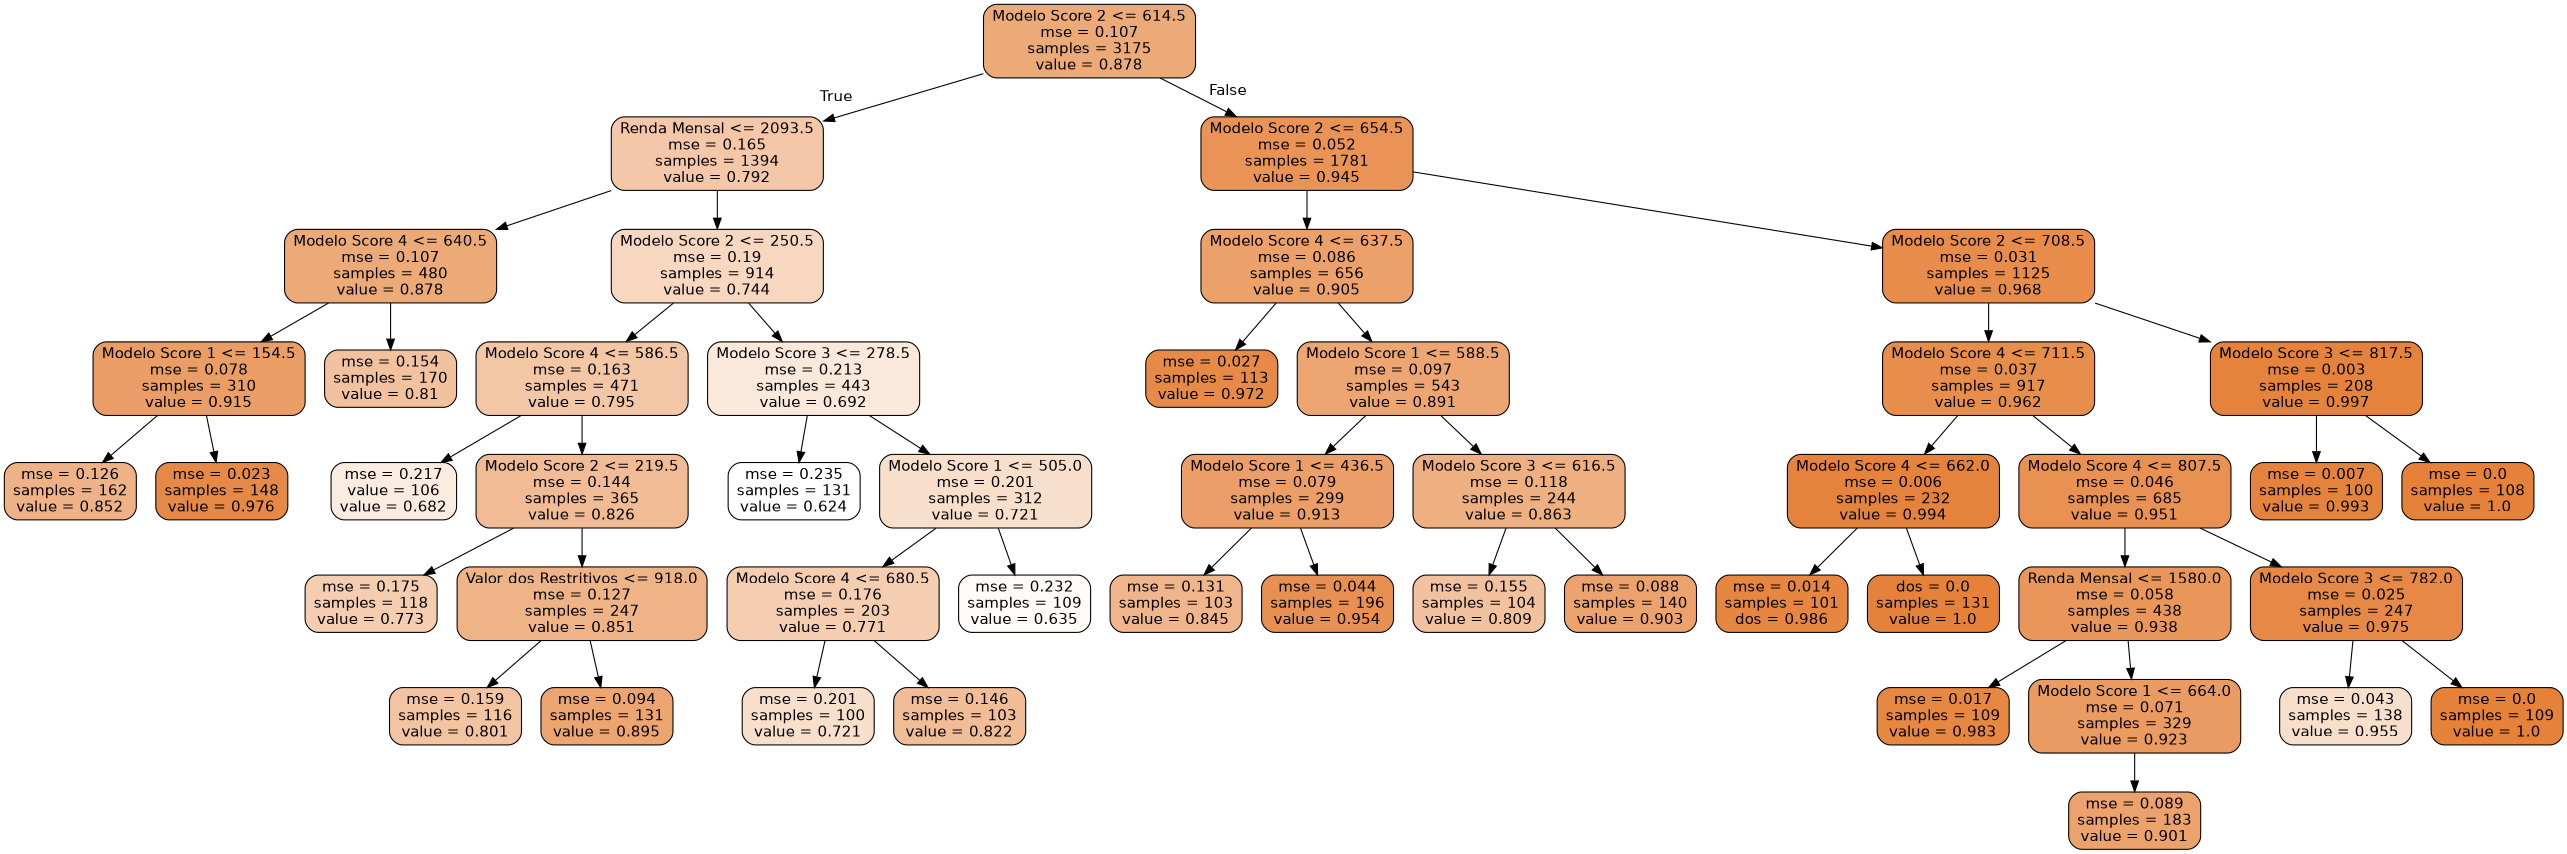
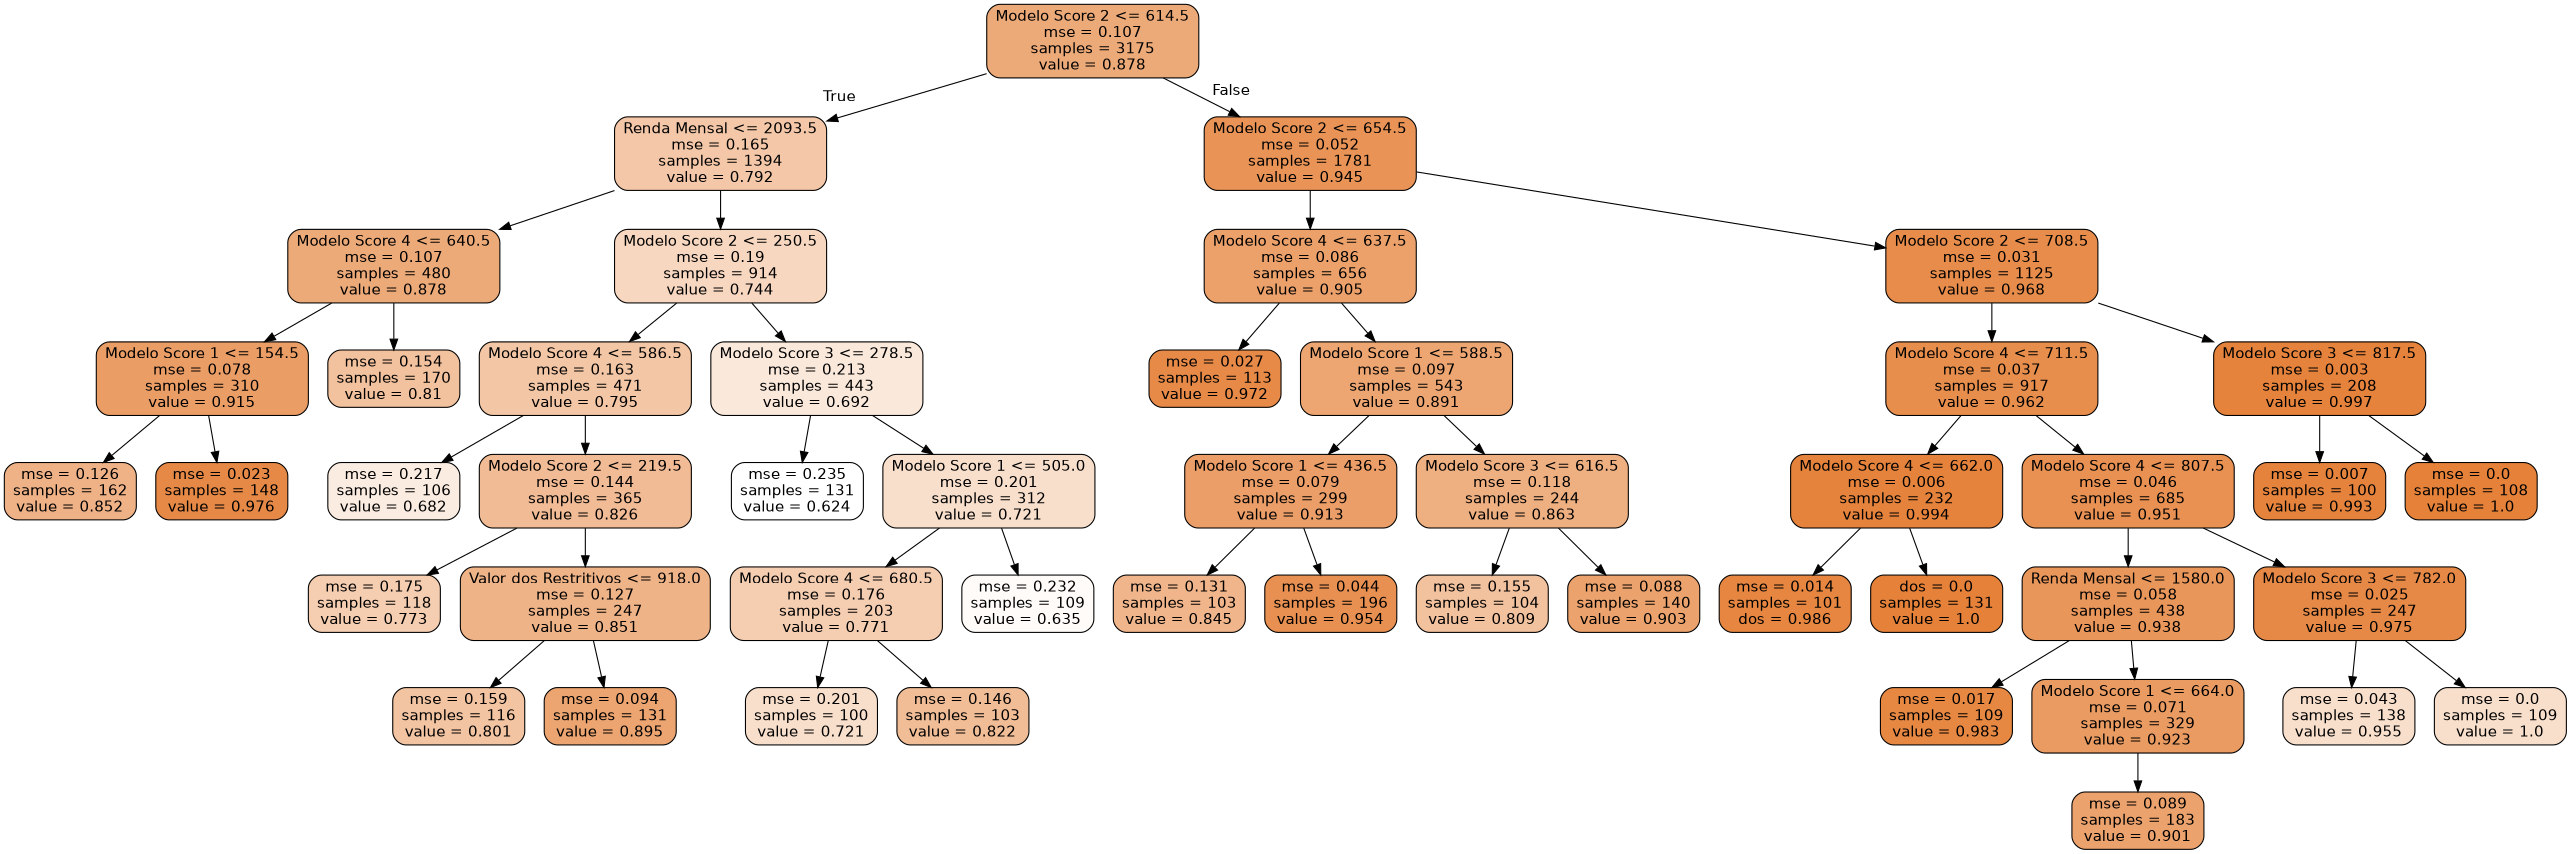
  digraph {
    node [color=black fillcolor="#f8dfcc" fontname=helvetica shape=box style="filled, rounded"]
    edge [fontname=helvetica]
    n1 [fillcolor="#edaa79" label="Modelo Score 2 <= 614.5\nmse = 0.107\nsamples = 3175\nvalue = 0.878"]
    n2 [fillcolor="#f3c7a7" label="Renda Mensal <= 2093.5\nmse = 0.165\nsamples = 1394\nvalue = 0.792"]
    n3 [fillcolor="#e99456" label="Modelo Score 2 <= 654.5\nmse = 0.052\nsamples = 1781\nvalue = 0.945"]
    n4 [fillcolor="#edaa79" label="Modelo Score 4 <= 640.5\nmse = 0.107\nsamples = 480\nvalue = 0.878"]
    n5 [fillcolor="#f7d7c0" label="Modelo Score 2 <= 250.5\nmse = 0.19\nsamples = 914\nvalue = 0.744"]
    n6 [fillcolor="#eca16b" label="Modelo Score 4 <= 637.5\nmse = 0.086\nsamples = 656\nvalue = 0.905"]
    n7 [fillcolor="#e78c4a" label="Modelo Score 2 <= 708.5\nmse = 0.031\nsamples = 1125\nvalue = 0.968"]
    n8 [fillcolor="#eb9d66" label="Modelo Score 1 <= 154.5\nmse = 0.078\nsamples = 310\nvalue = 0.915"]
    n9 [fillcolor="#f2c19d" label="mse = 0.154\nsamples = 170\nvalue = 0.81"]
    n10 [fillcolor="#f3c6a5" label="Modelo Score 4 <= 586.5\nmse = 0.163\nsamples = 471\nvalue = 0.795"]
    n11 [fillcolor="#fae8db" label="Modelo Score 3 <= 278.5\nmse = 0.213\nsamples = 443\nvalue = 0.692"]
    n12 [fillcolor="#efb287" label="mse = 0.126\nsamples = 162\nvalue = 0.852"]
    n13 [fillcolor="#e78946" label="mse = 0.023\nsamples = 148\nvalue = 0.976"]
-   n14 [fillcolor="#fbece1" label="mse = 0.217\nvalue = 106\nvalue = 0.682"]
+   n14 [fillcolor="#fbece1" label="mse = 0.217\nsamples = 106\nvalue = 0.682"]
    n15 [fillcolor="#f1bb95" label="Modelo Score 2 <= 219.5\nmse = 0.144\nsamples = 365\nvalue = 0.826"]
    n16 [fillcolor="#ffffff" label="mse = 0.235\nsamples = 131\nvalue = 0.624"]
    n17 [label="Modelo Score 1 <= 505.0\nmse = 0.201\nsamples = 312\nvalue = 0.721"]
    n18 [fillcolor="#f5cdb0" label="mse = 0.175\nsamples = 118\nvalue = 0.773"]
    n19 [fillcolor="#efb388" label="Valor dos Restritivos <= 918.0\nmse = 0.127\nsamples = 247\nvalue = 0.851"]
    n20 [fillcolor="#f3c4a2" label="mse = 0.159\nsamples = 116\nvalue = 0.801"]
    n21 [fillcolor="#eca470" label="mse = 0.094\nsamples = 131\nvalue = 0.895"]
    n22 [fillcolor="#f5ceb2" label="Modelo Score 4 <= 680.5\nmse = 0.176\nsamples = 203\nvalue = 0.771"]
    n23 [fillcolor="#fefbf9" label="mse = 0.232\nsamples = 109\nvalue = 0.635"]
    n24 [label="mse = 0.201\nsamples = 100\nvalue = 0.721"]
    n25 [fillcolor="#f1bd97" label="mse = 0.146\nsamples = 103\nvalue = 0.822"]
    n26 [fillcolor="#e78a48" label="mse = 0.027\nsamples = 113\nvalue = 0.972"]
    n27 [fillcolor="#eda672" label="Modelo Score 1 <= 588.5\nmse = 0.097\nsamples = 543\nvalue = 0.891"]
    n28 [fillcolor="#e88e4d" label="Modelo Score 4 <= 711.5\nmse = 0.037\nsamples = 917\nvalue = 0.962"]
    n29 [fillcolor="#e5823b" label="Modelo Score 3 <= 817.5\nmse = 0.003\nsamples = 208\nvalue = 0.997"]
    n30 [fillcolor="#eb9e67" label="Modelo Score 1 <= 436.5\nmse = 0.079\nsamples = 299\nvalue = 0.913"]
    n31 [fillcolor="#eeaf81" label="Modelo Score 3 <= 616.5\nmse = 0.118\nsamples = 244\nvalue = 0.863"]
    n32 [fillcolor="#f0b58b" label="mse = 0.131\nsamples = 103\nvalue = 0.845"]
    n33 [fillcolor="#e89051" label="mse = 0.044\nsamples = 196\nvalue = 0.954"]
    n34 [fillcolor="#f2c19e" label="mse = 0.155\nsamples = 104\nvalue = 0.809"]
    n35 [fillcolor="#eca26c" label="mse = 0.088\nsamples = 140\nvalue = 0.903"]
    n36 [fillcolor="#e5833c" label="Modelo Score 4 <= 662.0\nmse = 0.006\nsamples = 232\nvalue = 0.994"]
    n37 [fillcolor="#e89153" label="Modelo Score 4 <= 807.5\nmse = 0.046\nsamples = 685\nvalue = 0.951"]
    n38 [fillcolor="#e5833d" label="mse = 0.007\nsamples = 100\nvalue = 0.993"]
    n39 [fillcolor="#e58139" label="mse = 0.0\nsamples = 108\nvalue = 1.0"]
    n40 [fillcolor="#e68640" label="mse = 0.014\nsamples = 101\ndos = 0.986"]
    n41 [fillcolor="#e58139" label="dos = 0.0\nsamples = 131\nvalue = 1.0"]
    n42 [fillcolor="#e9965a" label="Renda Mensal <= 1580.0\nmse = 0.058\nsamples = 438\nvalue = 0.938"]
    n43 [fillcolor="#e78946" label="Modelo Score 3 <= 782.0\nmse = 0.025\nsamples = 247\nvalue = 0.975"]
    n44 [fillcolor="#e68742" label="mse = 0.017\nsamples = 109\nvalue = 0.983"]
    n45 [fillcolor="#ea9b62" label="Modelo Score 1 <= 664.0\nmse = 0.071\nsamples = 329\nvalue = 0.923"]
    n46 [label="mse = 0.043\nsamples = 138\nvalue = 0.955"]
-   n47 [fillcolor="#e58139" label="mse = 0.0\nsamples = 109\nvalue = 1.0"]
+   n47 [label="mse = 0.0\nsamples = 109\nvalue = 1.0"]
    n48 [fillcolor="#eca26d" label="mse = 0.089\nsamples = 183\nvalue = 0.901"]
    n1 -> n2 [headlabel=True labelangle=45 labeldistance=2.5]
    n1 -> n3 [headlabel=False labelangle=-45 labeldistance=2.5]
    n2 -> n4
    n2 -> n5
    n3 -> n6
    n3 -> n7
    n4 -> n8
    n4 -> n9
    n5 -> n10
    n5 -> n11
    n6 -> n26
    n6 -> n27
    n7 -> n28
    n7 -> n29
    n8 -> n12
    n8 -> n13
    n10 -> n14
    n10 -> n15
    n11 -> n16
    n11 -> n17
    n15 -> n18
    n15 -> n19
    n17 -> n22
    n17 -> n23
    n19 -> n20
    n19 -> n21
    n22 -> n24
    n22 -> n25
    n27 -> n30
    n27 -> n31
    n28 -> n36
    n28 -> n37
    n29 -> n38
    n29 -> n39
    n30 -> n32
    n30 -> n33
    n31 -> n34
    n31 -> n35
    n36 -> n40
    n36 -> n41
    n37 -> n42
    n37 -> n43
    n42 -> n44
    n42 -> n45
    n43 -> n46
    n43 -> n47
    n45 -> n48
  }
